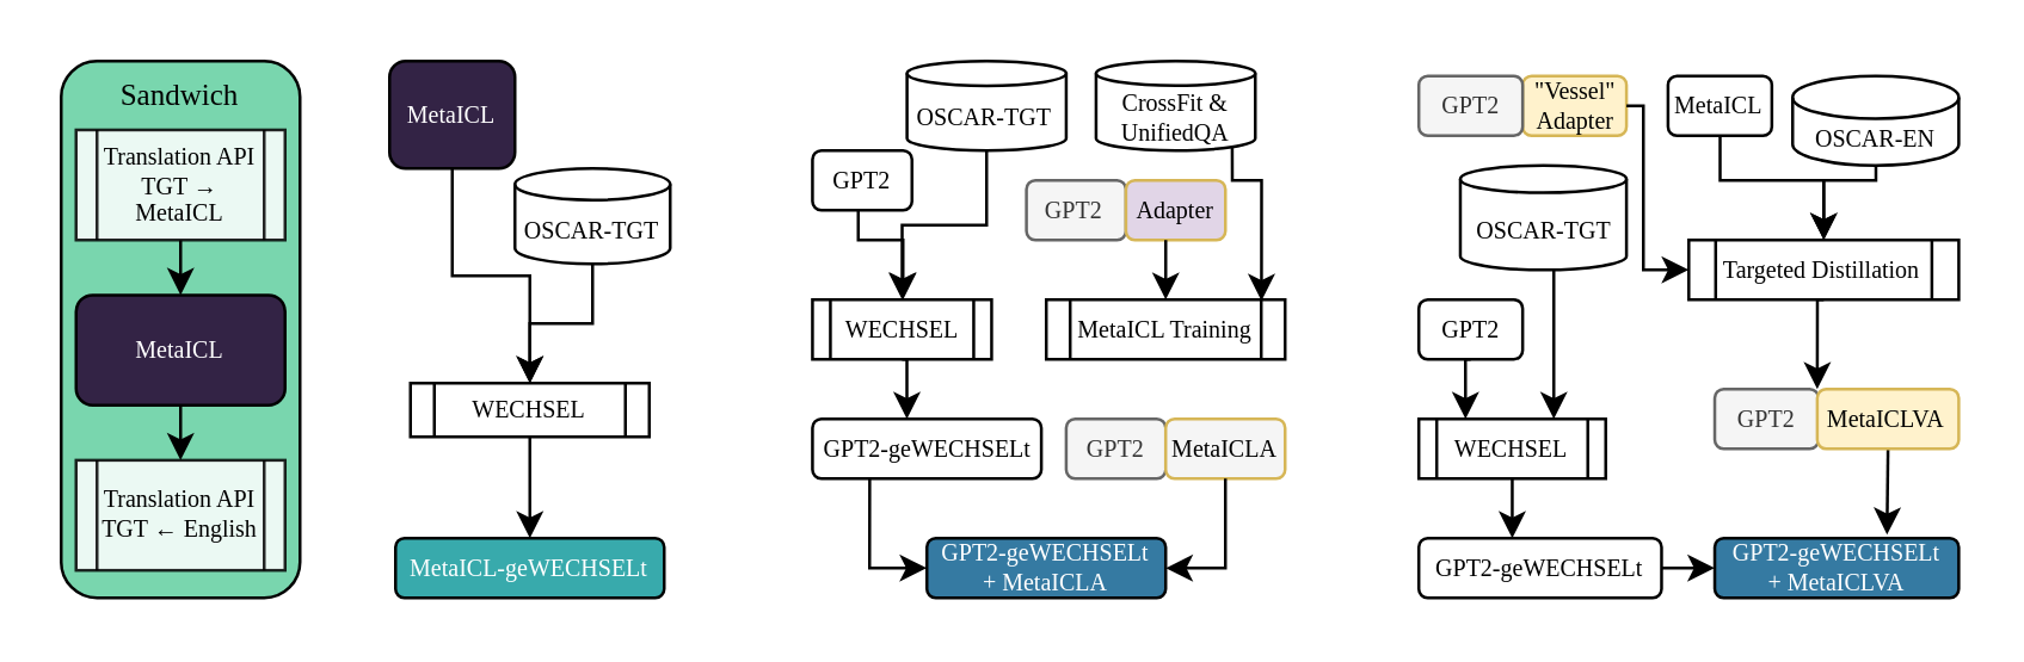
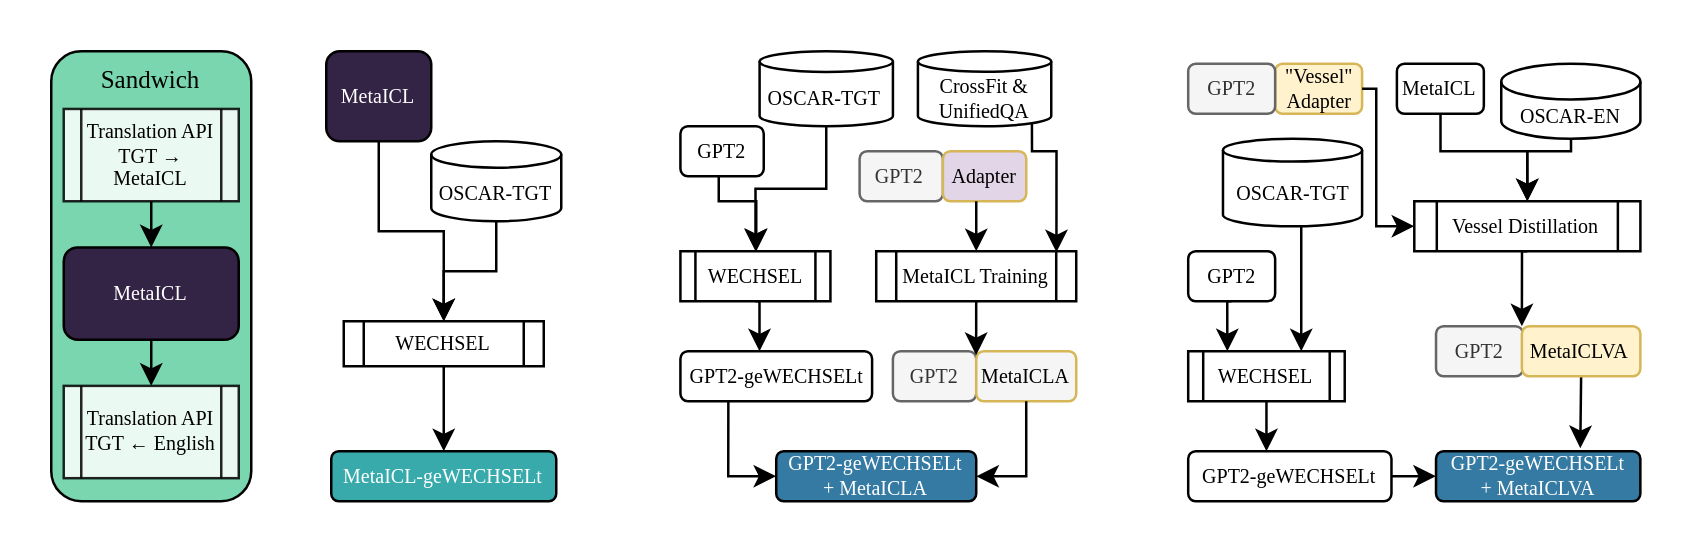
  <mxCell id="0" />
  <mxCell id="1" parent="0" />
  <mxCell id="2" value="" style="group" parent="1" vertex="1" connectable="0"><mxGeometry x="130" y="20" width="94" height="180" as="geometry" /></mxCell>
  <mxCell id="3" value="&lt;font style=&quot;font-size: 8px;&quot;&gt;MetaICL&lt;/font&gt;" style="rounded=1;whiteSpace=wrap;html=1;fontSize=8;fontFamily=Times New Roman;fillColor=#332345;fontColor=#FFFFFF;" parent="2" vertex="1"><mxGeometry width="42" height="36" as="geometry" /></mxCell>
  <mxCell id="4" value="WECHSEL" style="shape=process;whiteSpace=wrap;html=1;backgroundOutline=1;fontFamily=Times New Roman;fontSize=8;" parent="2" vertex="1"><mxGeometry x="7" y="108" width="80" height="18" as="geometry" /></mxCell>
  <mxCell id="5" value="" style="edgeStyle=orthogonalEdgeStyle;rounded=0;orthogonalLoop=1;jettySize=auto;html=1;fontFamily=Times New Roman;fontSize=8;" parent="2" source="3" target="4" edge="1"><mxGeometry relative="1" as="geometry"><mxPoint x="22.5" y="90" as="targetPoint" /></mxGeometry></mxCell>
  <mxCell id="6" value="OSCAR-TGT" style="shape=cylinder3;whiteSpace=wrap;html=1;boundedLbl=1;backgroundOutline=1;size=5.286;fontFamily=Times New Roman;fontSize=8;" parent="2" vertex="1"><mxGeometry x="42" y="36" width="52" height="32" as="geometry" /></mxCell>
  <mxCell id="7" value="MetaICL-geWECHSELt" style="rounded=1;whiteSpace=wrap;html=1;fontFamily=Times New Roman;fontSize=8;fillColor=#38aaac;fontColor=#FFFFFF;" parent="2" vertex="1"><mxGeometry x="2" y="160" width="90" height="20" as="geometry" /></mxCell>
  <mxCell id="8" value="" style="edgeStyle=orthogonalEdgeStyle;rounded=0;orthogonalLoop=1;jettySize=auto;html=1;fontFamily=Times New Roman;fontSize=8;" parent="2" source="4" target="7" edge="1"><mxGeometry relative="1" as="geometry" /></mxCell>
  <mxCell id="9" value="" style="edgeStyle=orthogonalEdgeStyle;rounded=0;orthogonalLoop=1;jettySize=auto;html=1;fontFamily=Times New Roman;exitX=0.5;exitY=1;exitDx=0;exitDy=0;exitPerimeter=0;entryX=0.5;entryY=0;entryDx=0;entryDy=0;fontSize=8;" parent="2" source="6" target="4" edge="1"><mxGeometry relative="1" as="geometry"><mxPoint x="9.52" y="81.0" as="sourcePoint" /><mxPoint x="48.52" y="117.0" as="targetPoint" /></mxGeometry></mxCell>
  <mxCell id="10" value="" style="group" vertex="1" connectable="0" parent="1"><mxGeometry x="20" y="20" width="80" height="180" as="geometry" /></mxCell>
  <mxCell id="11" value="&lt;font style=&quot;font-size: 10px;&quot; face=&quot;Times New Roman&quot;&gt;Sandwich&lt;br&gt;&lt;br&gt;&lt;br&gt;&lt;br&gt;&lt;br&gt;&lt;br&gt;&lt;br&gt;&lt;br&gt;&lt;br&gt;&lt;br&gt;&lt;br&gt;&lt;br&gt;&lt;/font&gt;" style="rounded=1;whiteSpace=wrap;html=1;fillColor=#79d6ae;container=0;" vertex="1" parent="10"><mxGeometry width="80" height="180" as="geometry" /></mxCell>
  <mxCell id="12" value="Translation API&lt;br style=&quot;font-size: 8px;&quot;&gt;TGT ← English" style="shape=process;whiteSpace=wrap;html=1;backgroundOutline=1;fontFamily=Times New Roman;fontSize=8;fillColor=#FFFFFF;opacity=85;container=0;" parent="10" vertex="1"><mxGeometry x="5" y="133.846" width="70" height="36.923" as="geometry" /></mxCell>
  <mxCell id="13" style="edgeStyle=orthogonalEdgeStyle;rounded=0;orthogonalLoop=1;jettySize=auto;html=1;exitX=0.5;exitY=1;exitDx=0;exitDy=0;entryX=0.5;entryY=0;entryDx=0;entryDy=0;fontFamily=Times New Roman;fontSize=10;fontColor=#FFFFFF;" edge="1" parent="10" source="14" target="12"><mxGeometry relative="1" as="geometry" /></mxCell>
  <mxCell id="14" value="&lt;font style=&quot;font-size: 8px;&quot;&gt;MetaICL&lt;/font&gt;" style="rounded=1;whiteSpace=wrap;html=1;fontSize=8;fontFamily=Times New Roman;fillColor=#332345;container=0;fontColor=#FFFFFF;" parent="10" vertex="1"><mxGeometry x="5" y="78.462" width="70" height="36.923" as="geometry" /></mxCell>
  <mxCell id="15" style="edgeStyle=orthogonalEdgeStyle;rounded=0;orthogonalLoop=1;jettySize=auto;html=1;exitX=0.5;exitY=1;exitDx=0;exitDy=0;entryX=0.5;entryY=0;entryDx=0;entryDy=0;fontFamily=Times New Roman;fontSize=10;fontColor=#FFFFFF;" edge="1" parent="10" source="16" target="14"><mxGeometry relative="1" as="geometry" /></mxCell>
  <mxCell id="16" value="Translation API&lt;br style=&quot;font-size: 8px;&quot;&gt;TGT → MetaICL" style="shape=process;whiteSpace=wrap;html=1;backgroundOutline=1;fontFamily=Times New Roman;fontSize=8;fillColor=#FFFFFF;opacity=85;container=0;" parent="10" vertex="1"><mxGeometry x="5" y="23.077" width="70" height="36.923" as="geometry" /></mxCell>
  <mxCell id="17" value="" style="group" vertex="1" connectable="0" parent="1"><mxGeometry x="271.667" y="20" width="158.327" height="180" as="geometry" /></mxCell>
  <mxCell id="18" value="&lt;font style=&quot;font-size: 8px;&quot;&gt;GPT2&lt;/font&gt;" style="rounded=1;whiteSpace=wrap;html=1;fontSize=8;fontFamily=Times New Roman;" parent="17" vertex="1"><mxGeometry x="0.003" y="30" width="33.33" height="20" as="geometry" /></mxCell>
  <mxCell id="19" value="OSCAR-TGT" style="shape=cylinder3;whiteSpace=wrap;html=1;boundedLbl=1;backgroundOutline=1;size=4.143;fontFamily=Times New Roman;fontSize=8;" parent="17" vertex="1"><mxGeometry x="31.673" width="53.33" height="30" as="geometry" /></mxCell>
  <mxCell id="20" value="WECHSEL" style="shape=process;whiteSpace=wrap;html=1;backgroundOutline=1;fontFamily=Times New Roman;fontSize=8;" parent="17" vertex="1"><mxGeometry y="80" width="60.0" height="20" as="geometry" /></mxCell>
  <mxCell id="21" value="" style="edgeStyle=orthogonalEdgeStyle;rounded=0;orthogonalLoop=1;jettySize=auto;html=1;fontFamily=Times New Roman;fontSize=8;" parent="17" source="18" target="20" edge="1"><mxGeometry relative="1" as="geometry"><Array as="points"><mxPoint x="15.333" y="60" /><mxPoint x="30.333" y="60" /></Array></mxGeometry></mxCell>
  <mxCell id="22" value="" style="edgeStyle=orthogonalEdgeStyle;rounded=0;orthogonalLoop=1;jettySize=auto;html=1;fontFamily=Times New Roman;fontSize=8;" parent="17" source="19" target="20" edge="1"><mxGeometry relative="1" as="geometry" /></mxCell>
  <mxCell id="23" value="&lt;font style=&quot;font-size: 8px;&quot;&gt;GPT2-geWECHSELt&lt;/font&gt;" style="rounded=1;whiteSpace=wrap;html=1;fontSize=8;fontFamily=Times New Roman;" parent="17" vertex="1"><mxGeometry x="0.003" y="120" width="76.67" height="20" as="geometry" /></mxCell>
  <mxCell id="24" value="" style="edgeStyle=orthogonalEdgeStyle;rounded=0;orthogonalLoop=1;jettySize=auto;html=1;fontFamily=Times New Roman;exitX=0.5;exitY=1;exitDx=0;exitDy=0;fontSize=8;" parent="17" source="20" target="23" edge="1"><mxGeometry relative="1" as="geometry"><Array as="points"><mxPoint x="31.667" y="100" /></Array></mxGeometry></mxCell>
  <mxCell id="25" value="CrossFit &amp;amp; UnifiedQA" style="shape=cylinder3;whiteSpace=wrap;html=1;boundedLbl=1;backgroundOutline=1;size=4.121;fontFamily=Times New Roman;fontSize=8;" parent="17" vertex="1"><mxGeometry x="95.003" width="53.33" height="30" as="geometry" /></mxCell>
  <mxCell id="26" value="MetaICL Training" style="shape=process;whiteSpace=wrap;html=1;backgroundOutline=1;fontFamily=Times New Roman;fontSize=8;" parent="17" vertex="1"><mxGeometry x="78.327" y="80" width="80" height="20" as="geometry" /></mxCell>
  <mxCell id="27" style="edgeStyle=orthogonalEdgeStyle;rounded=0;orthogonalLoop=1;jettySize=auto;html=1;exitX=0.855;exitY=1;exitDx=0;exitDy=-1.195;exitPerimeter=0;entryX=0.901;entryY=0.021;entryDx=0;entryDy=0;entryPerimeter=0;fontFamily=Times New Roman;fontSize=8;" parent="17" source="25" target="26" edge="1"><mxGeometry relative="1" as="geometry"><Array as="points"><mxPoint x="140.333" y="40" /><mxPoint x="150.333" y="40" /></Array></mxGeometry></mxCell>
  <mxCell id="28" value="" style="group;fontSize=8;fontFamily=Times New Roman;" parent="17" vertex="1" connectable="0"><mxGeometry x="71.67" y="30" width="66.667" height="40" as="geometry" /></mxCell>
  <mxCell id="29" value="&lt;font style=&quot;font-size: 8px;&quot;&gt;GPT2&lt;/font&gt;" style="rounded=1;whiteSpace=wrap;html=1;fontSize=8;fontFamily=Times New Roman;fillColor=#f5f5f5;fontColor=#333333;strokeColor=#666666;" parent="28" vertex="1"><mxGeometry y="10" width="33.33" height="20" as="geometry" /></mxCell>
  <mxCell id="30" value="&lt;font style=&quot;font-size: 8px;&quot;&gt;Adapter&lt;/font&gt;" style="rounded=1;whiteSpace=wrap;html=1;fontSize=8;fontFamily=Times New Roman;fillColor=#e1d5e7;strokeColor=#d6b656;" parent="28" vertex="1"><mxGeometry x="33.33" y="10" width="33.33" height="20" as="geometry" /></mxCell>
  <mxCell id="31" value="" style="group;fontSize=8;fontFamily=Times New Roman;" parent="17" vertex="1" connectable="0"><mxGeometry x="84.99" y="110" width="73.333" height="40" as="geometry" /></mxCell>
  <mxCell id="32" value="&lt;font style=&quot;font-size: 8px;&quot;&gt;GPT2&lt;/font&gt;" style="rounded=1;whiteSpace=wrap;html=1;fontSize=8;fontFamily=Times New Roman;fillColor=#f5f5f5;fontColor=#333333;strokeColor=#666666;" parent="31" vertex="1"><mxGeometry y="10" width="33.33" height="20" as="geometry" /></mxCell>
  <mxCell id="33" value="&lt;font style=&quot;font-size: 8px;&quot;&gt;MetaICLA&lt;/font&gt;" style="rounded=1;whiteSpace=wrap;html=1;fontSize=8;fontFamily=Times New Roman;fillColor=#f5f5f5;strokeColor=#d6b656;glass=0;" parent="31" vertex="1"><mxGeometry x="33.33" y="10" width="40" height="20" as="geometry" /></mxCell>
  <mxCell id="34" value="&lt;span style=&quot;font-size: 8px;&quot;&gt;GPT2-geWECHSELt&lt;br style=&quot;font-size: 8px;&quot;&gt;+ MetaICLA&lt;br style=&quot;font-size: 8px;&quot;&gt;&lt;/span&gt;" style="whiteSpace=wrap;html=1;rounded=1;fontSize=8;fontFamily=Times New Roman;fillColor=#357aa2;fontColor=#FFFFFF;" parent="17" vertex="1"><mxGeometry x="38.323" y="160" width="80" height="20" as="geometry" /></mxCell>
+ <mxCell id="35" style="edgeStyle=orthogonalEdgeStyle;rounded=0;orthogonalLoop=1;jettySize=auto;html=1;exitX=0.5;exitY=1;exitDx=0;exitDy=0;fontFamily=Times New Roman;fontSize=10;fontColor=#FFFFFF;entryX=-0.001;entryY=0.078;entryDx=0;entryDy=0;entryPerimeter=0;" edge="1" parent="17" source="26" target="33"><mxGeometry relative="1" as="geometry"><mxPoint x="118.333" y="120" as="targetPoint" /></mxGeometry></mxCell>
  <mxCell id="36" value="" style="edgeStyle=orthogonalEdgeStyle;rounded=0;orthogonalLoop=1;jettySize=auto;html=1;fontFamily=Times New Roman;fontSize=8;entryX=0.5;entryY=0;entryDx=0;entryDy=0;" parent="17" source="30" target="26" edge="1"><mxGeometry relative="1" as="geometry"><Array as="points"><mxPoint x="118.333" y="70" /><mxPoint x="118.333" y="70" /></Array></mxGeometry></mxCell>
  <mxCell id="37" value="" style="edgeStyle=orthogonalEdgeStyle;rounded=0;orthogonalLoop=1;jettySize=auto;html=1;fontFamily=Times New Roman;fontSize=8;exitX=0.5;exitY=1;exitDx=0;exitDy=0;entryX=1;entryY=0.5;entryDx=0;entryDy=0;" parent="17" source="33" target="34" edge="1"><mxGeometry relative="1" as="geometry"><mxPoint x="24.982" y="160" as="sourcePoint" /><mxPoint x="48.333" y="205" as="targetPoint" /><Array as="points"><mxPoint x="138.333" y="170" /></Array></mxGeometry></mxCell>
  <mxCell id="38" value="" style="edgeStyle=orthogonalEdgeStyle;rounded=0;orthogonalLoop=1;jettySize=auto;html=1;fontFamily=Times New Roman;fontSize=8;exitX=0.25;exitY=1;exitDx=0;exitDy=0;entryX=0;entryY=0.5;entryDx=0;entryDy=0;" parent="17" source="23" target="34" edge="1"><mxGeometry relative="1" as="geometry"><mxPoint x="34.982" y="170" as="sourcePoint" /><mxPoint x="58.333" y="215" as="targetPoint" /><Array as="points"><mxPoint x="19.333" y="170" /></Array></mxGeometry></mxCell>
  <mxCell id="39" value="" style="group" vertex="1" connectable="0" parent="1"><mxGeometry x="474.779" y="25" width="180.873" height="175" as="geometry" /></mxCell>
  <mxCell id="40" value="&lt;font style=&quot;font-size: 8px;&quot;&gt;GPT2-geWECHSELt&lt;/font&gt;" style="rounded=1;whiteSpace=wrap;html=1;fontSize=8;fontFamily=Times New Roman;" parent="39" vertex="1"><mxGeometry x="0.001" y="155" width="81.31" height="20" as="geometry" /></mxCell>
  <mxCell id="41" value="" style="edgeStyle=orthogonalEdgeStyle;rounded=0;orthogonalLoop=1;jettySize=auto;html=1;fontFamily=Times New Roman;fontSize=8;" parent="39" source="42" target="40" edge="1"><mxGeometry relative="1" as="geometry"><Array as="points"><mxPoint x="19.221" y="165" /><mxPoint x="19.221" y="165" /></Array></mxGeometry></mxCell>
  <mxCell id="42" value="WECHSEL" style="shape=process;whiteSpace=wrap;html=1;backgroundOutline=1;fontFamily=Times New Roman;fontSize=8;" parent="39" vertex="1"><mxGeometry y="115" width="62.609" height="20" as="geometry" /></mxCell>
  <mxCell id="43" value="" style="edgeStyle=orthogonalEdgeStyle;rounded=0;orthogonalLoop=1;jettySize=auto;html=1;fontFamily=Times New Roman;fontSize=8;" parent="39" source="44" target="42" edge="1"><mxGeometry relative="1" as="geometry"><Array as="points"><mxPoint x="45.221" y="95" /><mxPoint x="45.221" y="95" /></Array></mxGeometry></mxCell>
  <mxCell id="44" value="OSCAR-TGT" style="shape=cylinder3;whiteSpace=wrap;html=1;boundedLbl=1;backgroundOutline=1;size=4.571;fontFamily=Times New Roman;fontSize=8;" parent="39" vertex="1"><mxGeometry x="13.911" y="30" width="55.65" height="35" as="geometry" /></mxCell>
  <mxCell id="45" style="edgeStyle=orthogonalEdgeStyle;rounded=0;orthogonalLoop=1;jettySize=auto;html=1;exitX=0.5;exitY=1;exitDx=0;exitDy=0;entryX=0.25;entryY=0;entryDx=0;entryDy=0;fontFamily=Times New Roman;fontSize=8;" parent="39" source="46" target="42" edge="1"><mxGeometry relative="1" as="geometry" /></mxCell>
  <mxCell id="46" value="&lt;font style=&quot;font-size: 8px;&quot;&gt;GPT2&lt;/font&gt;" style="rounded=1;whiteSpace=wrap;html=1;fontSize=8;fontFamily=Times New Roman;" parent="39" vertex="1"><mxGeometry x="0.001" y="75" width="34.78" height="20" as="geometry" /></mxCell>
  <mxCell id="47" value="OSCAR-EN" style="shape=cylinder3;whiteSpace=wrap;html=1;boundedLbl=1;backgroundOutline=1;size=7.152;fontFamily=Times New Roman;fontSize=8;" parent="39" vertex="1"><mxGeometry x="125.221" width="55.65" height="30" as="geometry" /></mxCell>
  <mxCell id="48" value="&lt;font style=&quot;font-size: 8px;&quot;&gt;MetaICL&lt;/font&gt;" style="rounded=1;whiteSpace=wrap;html=1;fontSize=8;fontFamily=Times New Roman;" parent="39" vertex="1"><mxGeometry x="83.481" width="34.78" height="20" as="geometry" /></mxCell>
  <mxCell id="49" value="&lt;font style=&quot;font-size: 8px;&quot;&gt;&quot;Vessel&quot;&lt;br style=&quot;font-size: 8px;&quot;&gt;Adapter&lt;/font&gt;" style="rounded=1;whiteSpace=wrap;html=1;fontSize=8;fontFamily=Times New Roman;fillColor=#fff2cc;strokeColor=#d6b656;" parent="39" vertex="1"><mxGeometry x="34.781" width="34.78" height="20" as="geometry" /></mxCell>
  <mxCell id="50" value="&lt;font style=&quot;font-size: 8px;&quot;&gt;GPT2&lt;/font&gt;" style="rounded=1;whiteSpace=wrap;html=1;fontSize=8;fontFamily=Times New Roman;fillColor=#f5f5f5;fontColor=#333333;strokeColor=#666666;" parent="39" vertex="1"><mxGeometry x="0.001" width="34.78" height="20" as="geometry" /></mxCell>
- <mxCell id="51" value="Targeted Distillation" style="shape=process;whiteSpace=wrap;html=1;backgroundOutline=1;fontFamily=Times New Roman;fontSize=8;" parent="39" vertex="1"><mxGeometry x="90.438" y="55" width="90.435" height="20" as="geometry" /></mxCell>
+ <mxCell id="51" value="Vessel Distillation" style="shape=process;whiteSpace=wrap;html=1;backgroundOutline=1;fontFamily=Times New Roman;fontSize=8;" parent="39" vertex="1"><mxGeometry x="90.438" y="55" width="90.435" height="20" as="geometry" /></mxCell>
  <mxCell id="52" value="" style="edgeStyle=orthogonalEdgeStyle;rounded=0;orthogonalLoop=1;jettySize=auto;html=1;fontFamily=Times New Roman;fontSize=8;entryX=0.5;entryY=0;entryDx=0;entryDy=0;" parent="39" source="47" target="51" edge="1"><mxGeometry relative="1" as="geometry"><Array as="points"><mxPoint x="153.221" y="35" /><mxPoint x="135.221" y="35" /><mxPoint x="135.221" y="55" /></Array></mxGeometry></mxCell>
  <mxCell id="53" value="" style="edgeStyle=orthogonalEdgeStyle;rounded=0;orthogonalLoop=1;jettySize=auto;html=1;fontFamily=Times New Roman;fontSize=8;entryX=0.5;entryY=0;entryDx=0;entryDy=0;" parent="39" source="48" target="51" edge="1"><mxGeometry relative="1" as="geometry"><Array as="points"><mxPoint x="101.221" y="35" /><mxPoint x="135.221" y="35" /><mxPoint x="135.221" y="55" /></Array></mxGeometry></mxCell>
  <mxCell id="54" value="&lt;font style=&quot;font-size: 8px;&quot;&gt;GPT2&lt;/font&gt;" style="rounded=1;whiteSpace=wrap;html=1;fontSize=8;fontFamily=Times New Roman;fillColor=#f5f5f5;fontColor=#333333;strokeColor=#666666;" parent="39" vertex="1"><mxGeometry x="99.131" y="105" width="34.78" height="20" as="geometry" /></mxCell>
  <mxCell id="55" value="" style="edgeStyle=orthogonalEdgeStyle;rounded=0;orthogonalLoop=1;jettySize=auto;html=1;fontFamily=Times New Roman;entryX=0;entryY=0.5;entryDx=0;entryDy=0;fontSize=8;exitX=1;exitY=0.5;exitDx=0;exitDy=0;" parent="39" source="49" target="51" edge="1"><mxGeometry relative="1" as="geometry"><mxPoint x="95.221" y="25" as="sourcePoint" /><mxPoint x="232.352" y="125" as="targetPoint" /><Array as="points"><mxPoint x="75.221" y="10" /><mxPoint x="75.221" y="65" /></Array></mxGeometry></mxCell>
  <mxCell id="56" value="&lt;span style=&quot;font-size: 8px;&quot;&gt;GPT2-geWECHSELt&lt;br style=&quot;font-size: 8px;&quot;&gt;+ MetaICLVA&lt;br style=&quot;font-size: 8px;&quot;&gt;&lt;/span&gt;" style="whiteSpace=wrap;html=1;rounded=1;fontSize=8;fontFamily=Times New Roman;fillColor=#357aa2;fontColor=#FFFFFF;" parent="39" vertex="1"><mxGeometry x="99.131" y="155" width="81.74" height="20" as="geometry" /></mxCell>
  <mxCell id="57" style="edgeStyle=orthogonalEdgeStyle;rounded=0;orthogonalLoop=1;jettySize=auto;html=1;exitX=1;exitY=0.5;exitDx=0;exitDy=0;entryX=0;entryY=0.5;entryDx=0;entryDy=0;fontFamily=Times New Roman;fontSize=8;" parent="39" source="40" target="56" edge="1"><mxGeometry relative="1" as="geometry" /></mxCell>
  <mxCell id="58" style="edgeStyle=orthogonalEdgeStyle;rounded=0;orthogonalLoop=1;jettySize=auto;html=1;exitX=0.5;exitY=1;exitDx=0;exitDy=0;entryX=0.706;entryY=-0.062;entryDx=0;entryDy=0;entryPerimeter=0;fontFamily=Times New Roman;fontSize=10;fontColor=#FFFFFF;" edge="1" parent="39" source="59" target="56"><mxGeometry relative="1" as="geometry" /></mxCell>
  <mxCell id="59" value="&lt;font style=&quot;font-size: 8px;&quot;&gt;MetaICLVA&lt;/font&gt;" style="rounded=1;whiteSpace=wrap;html=1;fontSize=8;fontFamily=Times New Roman;fillColor=#fff2cc;strokeColor=#d6b656;fillStyle=auto;gradientDirection=west;glass=0;" parent="39" vertex="1"><mxGeometry x="133.471" y="105" width="47.4" height="20" as="geometry" /></mxCell>
  <mxCell id="60" style="edgeStyle=orthogonalEdgeStyle;rounded=0;orthogonalLoop=1;jettySize=auto;html=1;exitX=0.5;exitY=1;exitDx=0;exitDy=0;entryX=0;entryY=0;entryDx=0;entryDy=0;fontFamily=Times New Roman;fontSize=10;fontColor=#FFFFFF;" edge="1" parent="39" source="51" target="59"><mxGeometry relative="1" as="geometry" /></mxCell>
